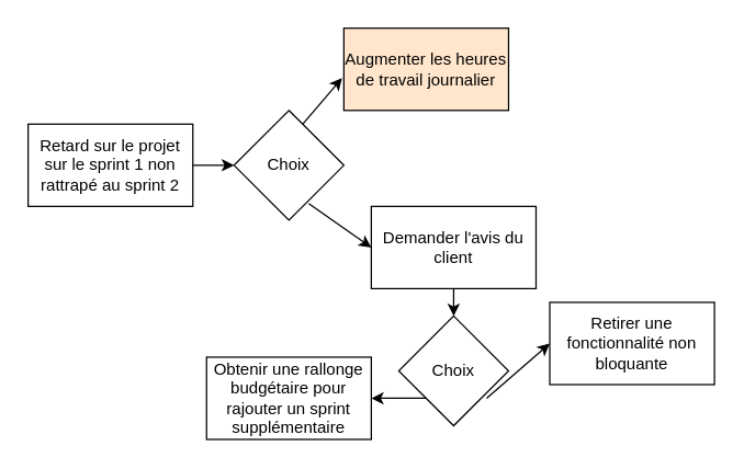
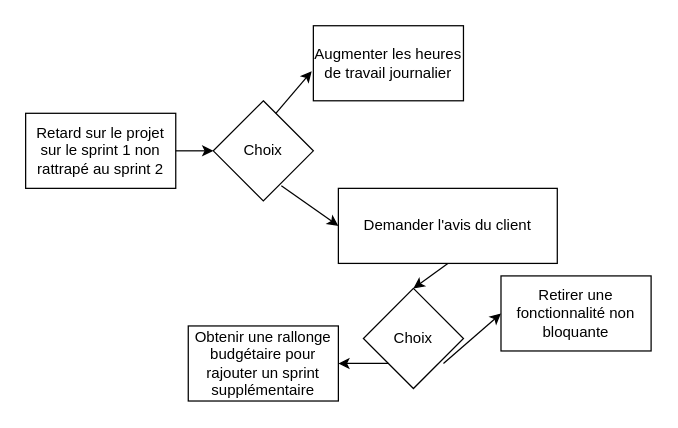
  <mxCell id="0" />
  <mxCell id="1" parent="0" />
  <mxCell id="2" value="Retard sur le projet sur le sprint 1 non rattrapé au sprint 2" style="rounded=0;whiteSpace=wrap;html=1;" vertex="1" parent="1"><mxGeometry x="20" y="90" width="120" height="60" as="geometry" /></mxCell>
- <mxCell id="3" value="Augmenter les heures de travail journalier" style="rounded=0;whiteSpace=wrap;html=1;fillColor=#ffe6cc;" vertex="1" parent="1"><mxGeometry x="250" y="20" width="120" height="60" as="geometry" /></mxCell>
+ <mxCell id="3" value="Augmenter les heures de travail journalier" style="rounded=0;whiteSpace=wrap;html=1;" vertex="1" parent="1"><mxGeometry x="250" y="20" width="120" height="60" as="geometry" /></mxCell>
  <mxCell id="4" value="Choix" style="rhombus;whiteSpace=wrap;html=1;" vertex="1" parent="1"><mxGeometry x="170" y="80" width="80" height="80" as="geometry" /></mxCell>
- <mxCell id="5" value="Demander l'avis du client" style="rounded=0;whiteSpace=wrap;html=1;" vertex="1" parent="1"><mxGeometry x="270" y="150" width="120" height="60" as="geometry" /></mxCell>
+ <mxCell id="5" value="Demander l'avis du client" style="rounded=0;whiteSpace=wrap;html=1;" vertex="1" parent="1"><mxGeometry x="270" y="150" width="175" height="60" as="geometry" /></mxCell>
  <mxCell id="6" value="Choix" style="rhombus;whiteSpace=wrap;html=1;" vertex="1" parent="1"><mxGeometry x="290" y="230" width="80" height="80" as="geometry" /></mxCell>
  <mxCell id="7" value="Obtenir une rallonge budgétaire pour rajouter un sprint supplémentaire" style="rounded=0;whiteSpace=wrap;html=1;" vertex="1" parent="1"><mxGeometry x="150" y="260" width="120" height="60" as="geometry" /></mxCell>
  <mxCell id="8" value="Retirer une fonctionnalité non bloquante" style="rounded=0;whiteSpace=wrap;html=1;" vertex="1" parent="1"><mxGeometry x="400" y="220" width="120" height="60" as="geometry" /></mxCell>
  <mxCell id="9" value="" style="endArrow=classic;html=1;rounded=0;entryX=0;entryY=0.5;entryDx=0;entryDy=0;exitX=1;exitY=0.5;exitDx=0;exitDy=0;" edge="1" parent="1" source="2" target="4"><mxGeometry width="50" height="50" relative="1" as="geometry"><mxPoint x="140" y="190" as="sourcePoint" /><mxPoint x="190" y="140" as="targetPoint" /></mxGeometry></mxCell>
  <mxCell id="10" value="" style="endArrow=classic;html=1;rounded=0;entryX=-0.011;entryY=0.607;entryDx=0;entryDy=0;entryPerimeter=0;" edge="1" parent="1" target="3"><mxGeometry width="50" height="50" relative="1" as="geometry"><mxPoint x="220" y="90" as="sourcePoint" /><mxPoint x="270" y="40" as="targetPoint" /></mxGeometry></mxCell>
  <mxCell id="11" value="" style="endArrow=classic;html=1;rounded=0;entryX=0;entryY=0.5;entryDx=0;entryDy=0;exitX=0.68;exitY=0.848;exitDx=0;exitDy=0;exitPerimeter=0;" edge="1" parent="1" source="4" target="5"><mxGeometry width="50" height="50" relative="1" as="geometry"><mxPoint x="140" y="190" as="sourcePoint" /><mxPoint x="190" y="140" as="targetPoint" /></mxGeometry></mxCell>
  <mxCell id="12" value="" style="endArrow=classic;html=1;rounded=0;entryX=0.5;entryY=0;entryDx=0;entryDy=0;exitX=0.5;exitY=1;exitDx=0;exitDy=0;" edge="1" parent="1" source="5" target="6"><mxGeometry width="50" height="50" relative="1" as="geometry"><mxPoint x="140" y="250" as="sourcePoint" /><mxPoint x="190" y="200" as="targetPoint" /></mxGeometry></mxCell>
  <mxCell id="13" value="" style="endArrow=classic;html=1;rounded=0;entryX=1;entryY=0.5;entryDx=0;entryDy=0;exitX=0;exitY=1;exitDx=0;exitDy=0;" edge="1" parent="1" source="6" target="7"><mxGeometry width="50" height="50" relative="1" as="geometry"><mxPoint x="318.56" y="300" as="sourcePoint" /><mxPoint x="290" y="318.56" as="targetPoint" /></mxGeometry></mxCell>
  <mxCell id="14" value="" style="endArrow=classic;html=1;rounded=0;entryX=0;entryY=0.5;entryDx=0;entryDy=0;exitX=0.68;exitY=0.848;exitDx=0;exitDy=0;exitPerimeter=0;" edge="1" parent="1" target="8"><mxGeometry width="50" height="50" relative="1" as="geometry"><mxPoint x="354" y="290" as="sourcePoint" /><mxPoint x="400" y="322" as="targetPoint" /></mxGeometry></mxCell>
